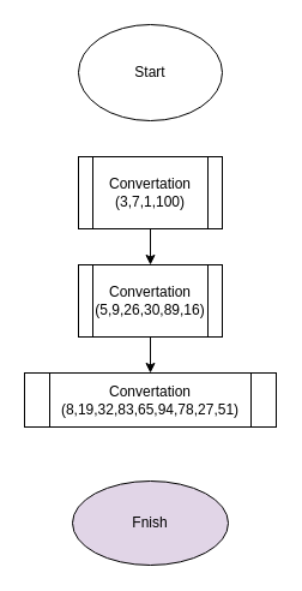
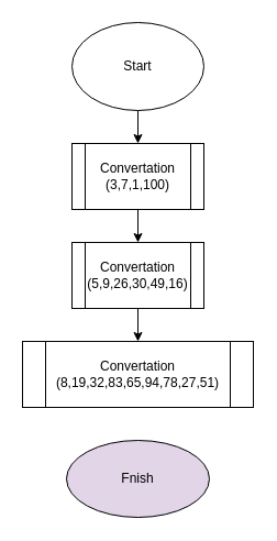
  <mxCell id="0" />
  <mxCell id="1" parent="0" />
+ <mxCell id="2" value="" style="edgeStyle=orthogonalEdgeStyle;rounded=0;orthogonalLoop=1;jettySize=auto;html=1;" edge="1" parent="1" source="3" target="5"><mxGeometry relative="1" as="geometry" /></mxCell>
  <mxCell id="3" value="Start" style="ellipse;whiteSpace=wrap;html=1;" vertex="1" parent="1"><mxGeometry x="65" y="20" width="120" height="80" as="geometry" /></mxCell>
  <mxCell id="4" value="" style="edgeStyle=orthogonalEdgeStyle;rounded=0;orthogonalLoop=1;jettySize=auto;html=1;" edge="1" parent="1" source="5" target="7"><mxGeometry relative="1" as="geometry" /></mxCell>
  <mxCell id="5" value="Convertation (3,7,1,100)" style="shape=process;whiteSpace=wrap;html=1;backgroundOutline=1;" vertex="1" parent="1"><mxGeometry x="65" y="130" width="120" height="60" as="geometry" /></mxCell>
  <mxCell id="6" value="" style="edgeStyle=orthogonalEdgeStyle;rounded=0;orthogonalLoop=1;jettySize=auto;html=1;" edge="1" parent="1" source="7" target="8"><mxGeometry relative="1" as="geometry" /></mxCell>
- <mxCell id="7" value="Convertation (5,9,26,30,89,16)" style="shape=process;whiteSpace=wrap;html=1;backgroundOutline=1;" vertex="1" parent="1"><mxGeometry x="65" y="220" width="120" height="60" as="geometry" /></mxCell>
- <mxCell id="8" value="Convertation (8,19,32,83,65,94,78,27,51)" style="shape=process;whiteSpace=wrap;html=1;backgroundOutline=1;" vertex="1" parent="1"><mxGeometry x="20" y="310" width="210" height="45" as="geometry" /></mxCell>
+ <mxCell id="7" value="Convertation (5,9,26,30,49,16)" style="shape=process;whiteSpace=wrap;html=1;backgroundOutline=1;" vertex="1" parent="1"><mxGeometry x="65" y="220" width="120" height="60" as="geometry" /></mxCell>
+ <mxCell id="8" value="Convertation (8,19,32,83,65,94,78,27,51)" style="shape=process;whiteSpace=wrap;html=1;backgroundOutline=1;" vertex="1" parent="1"><mxGeometry x="20" y="310" width="210" height="60" as="geometry" /></mxCell>
  <mxCell id="9" value="Fnish" style="ellipse;whiteSpace=wrap;html=1;fillColor=#e1d5e7;" vertex="1" parent="1"><mxGeometry x="60" y="400" width="130" height="70" as="geometry" /></mxCell>
